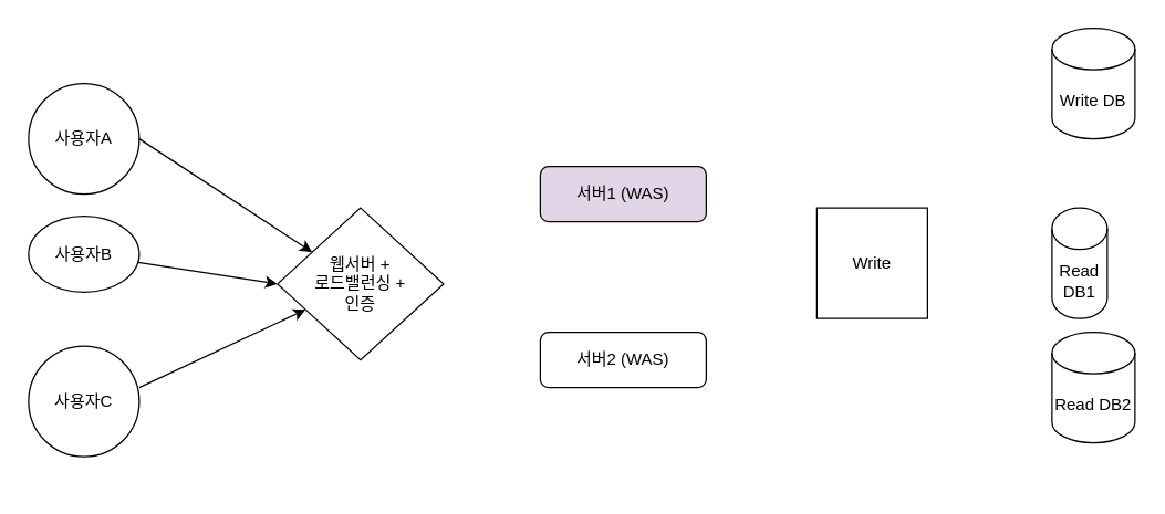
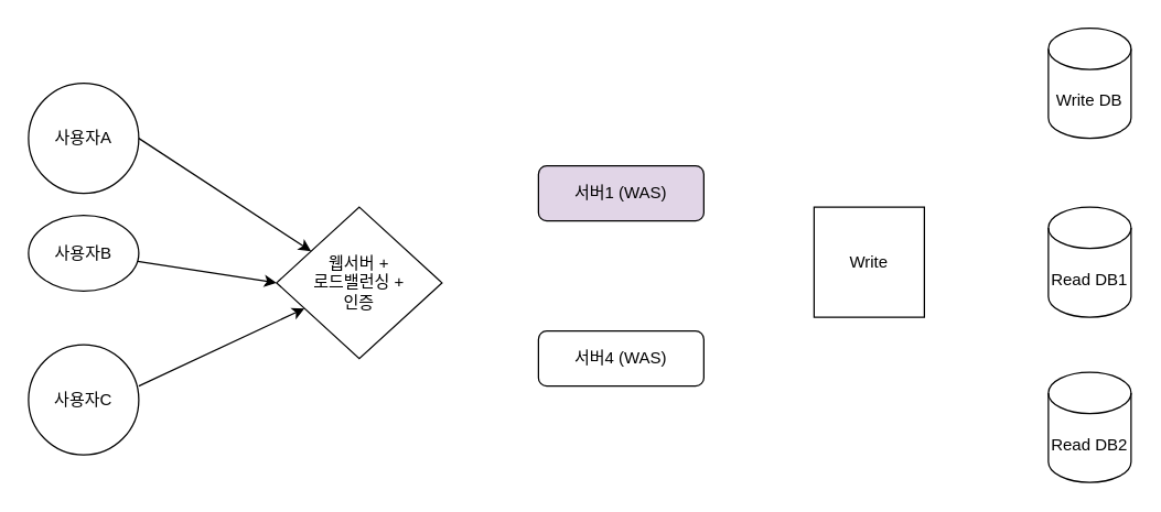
  <mxCell id="0" />
  <mxCell id="1" parent="0" />
  <mxCell id="2" value="서버1 (WAS)" style="rounded=1;whiteSpace=wrap;html=1;fontSize=12;glass=0;strokeWidth=1;shadow=0;fillColor=#e1d5e7;" parent="1" vertex="1"><mxGeometry x="390" y="120" width="120" height="40" as="geometry" /></mxCell>
- <mxCell id="3" value="서버2 (WAS)" style="rounded=1;whiteSpace=wrap;html=1;fontSize=12;glass=0;strokeWidth=1;shadow=0;" vertex="1" parent="1"><mxGeometry x="390" y="240" width="120" height="40" as="geometry" /></mxCell>
+ <mxCell id="3" value="서버4 (WAS)" style="rounded=1;whiteSpace=wrap;html=1;fontSize=12;glass=0;strokeWidth=1;shadow=0;" vertex="1" parent="1"><mxGeometry x="390" y="240" width="120" height="40" as="geometry" /></mxCell>
  <mxCell id="4" value="사용자A" style="ellipse;whiteSpace=wrap;html=1;aspect=fixed;" vertex="1" parent="1"><mxGeometry x="20" y="60" width="80" height="80" as="geometry" /></mxCell>
  <mxCell id="5" value="사용자B" style="ellipse;whiteSpace=wrap;html=1;aspect=fixed;" vertex="1" parent="1"><mxGeometry x="20" y="156" width="80" height="55" as="geometry" /></mxCell>
- <mxCell id="6" value="Read DB1" style="shape=cylinder3;whiteSpace=wrap;html=1;boundedLbl=1;backgroundOutline=1;size=15;" vertex="1" parent="1"><mxGeometry x="760" y="150" width="40" height="80" as="geometry" /></mxCell>
+ <mxCell id="6" value="Read DB1" style="shape=cylinder3;whiteSpace=wrap;html=1;boundedLbl=1;backgroundOutline=1;size=15;" vertex="1" parent="1"><mxGeometry x="760" y="150" width="60" height="80" as="geometry" /></mxCell>
  <mxCell id="7" value="Write" style="whiteSpace=wrap;html=1;aspect=fixed;" vertex="1" parent="1"><mxGeometry x="590" y="150" width="80" height="80" as="geometry" /></mxCell>
  <mxCell id="8" value="웹서버 + &lt;br&gt;로드밸런싱 + &lt;br&gt;인증" style="rhombus;whiteSpace=wrap;html=1;" vertex="1" parent="1"><mxGeometry x="200" y="150" width="120" height="110" as="geometry" /></mxCell>
  <mxCell id="9" value="사용자C" style="ellipse;whiteSpace=wrap;html=1;aspect=fixed;" vertex="1" parent="1"><mxGeometry x="20" y="250" width="80" height="80" as="geometry" /></mxCell>
  <mxCell id="10" value="" style="endArrow=classic;html=1;rounded=0;" edge="1" parent="1" target="8"><mxGeometry width="50" height="50" relative="1" as="geometry"><mxPoint x="100" y="100" as="sourcePoint" /><mxPoint x="470" y="150" as="targetPoint" /><Array as="points" /></mxGeometry></mxCell>
  <mxCell id="11" value="" style="endArrow=classic;html=1;rounded=0;" edge="1" parent="1" source="5"><mxGeometry width="50" height="50" relative="1" as="geometry"><mxPoint x="110" y="110" as="sourcePoint" /><mxPoint x="200" y="205" as="targetPoint" /><Array as="points" /></mxGeometry></mxCell>
  <mxCell id="12" value="" style="endArrow=classic;html=1;rounded=0;" edge="1" parent="1" target="8"><mxGeometry width="50" height="50" relative="1" as="geometry"><mxPoint x="100" y="280" as="sourcePoint" /><mxPoint x="210" y="215" as="targetPoint" /><Array as="points" /></mxGeometry></mxCell>
- <mxCell id="13" value="Read DB2" style="shape=cylinder3;whiteSpace=wrap;html=1;boundedLbl=1;backgroundOutline=1;size=15;" vertex="1" parent="1"><mxGeometry x="760" y="240" width="60" height="80" as="geometry" /></mxCell>
+ <mxCell id="13" value="Read DB2" style="shape=cylinder3;whiteSpace=wrap;html=1;boundedLbl=1;backgroundOutline=1;size=15;" vertex="1" parent="1"><mxGeometry x="760" y="270" width="60" height="80" as="geometry" /></mxCell>
  <mxCell id="14" value="Write DB" style="shape=cylinder3;whiteSpace=wrap;html=1;boundedLbl=1;backgroundOutline=1;size=15;" vertex="1" parent="1"><mxGeometry x="760" y="20" width="60" height="80" as="geometry" /></mxCell>
